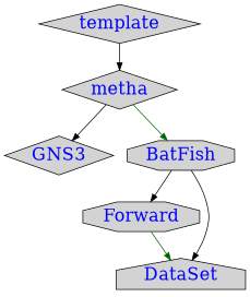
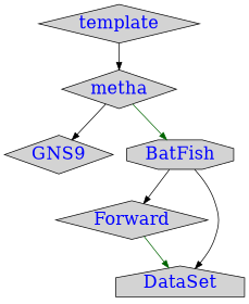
  digraph {
    node [fontcolor=blue fontsize=24 margin=0 shape=diamond style=filled]
    edge [color=black]
    template [width=1]
    metha [width=1]
-   GNS3 [width=1]
+   GNS3 [width=1 label=GNS9]
    BatFish [shape=octagon width=1]
-   Forward [shape=octagon width=1]
+   Forward [width=1]
    DataSet [shape=house width=1]
    template -> metha
    metha -> GNS3
    metha -> BatFish [color=darkgreen]
    BatFish -> Forward
    BatFish -> DataSet
    Forward -> DataSet [color=darkgreen]
  }
